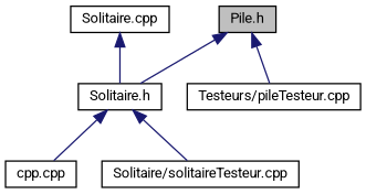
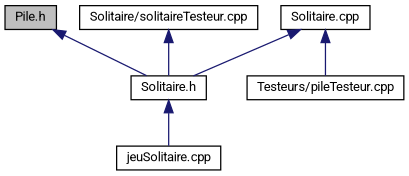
  digraph {
    fontname=Roboto
    node [color=black fillcolor=white fontname=Roboto fontsize=10 shape=record style=filled]
    edge [color=midnightblue dir=back fontname=Roboto fontsize=10 labelfontname=FreeSans labelfontsize=10 style=solid]
    n1 [fillcolor=grey75 fontcolor=black height=0.2 label="Pile.h" width=0.4]
    n2 [height=0.2 label="Solitaire.h" width=0.4]
    n3 [height=0.2 label="Testeurs/pileTesteur.cpp" width=0.4]
-   n4 [height=0.2 label="cpp.cpp" width=0.4]
+   n4 [height=0.2 label="jeuSolitaire.cpp" width=0.4]
    n5 [height=0.2 label="Solitaire/solitaireTesteur.cpp" width=0.4]
    n6 [height=0.2 label="Solitaire.cpp" width=0.4]
    n1 -> n2
-   n1 -> n3
+   n6 -> n3
    n2 -> n4
-   n2 -> n5
+   n5 -> n2
    n6 -> n2
  }
